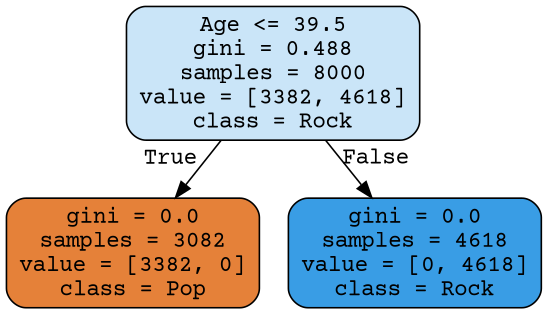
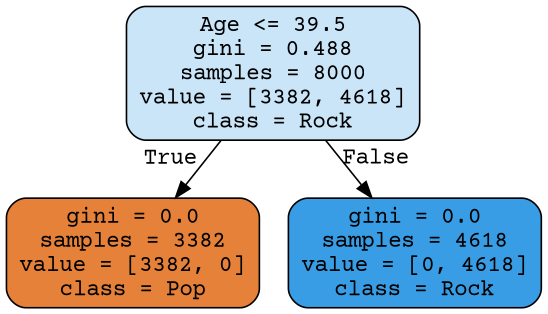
  digraph {
    fontname="Courier Prime"
    node [color=black fontname="Courier Prime" shape=box style="filled, rounded"]
    edge [fontname="Courier Prime" labeldistance=2.5]
    n1 [fillcolor="#cae5f8" label="Age <= 39.5\ngini = 0.488\nsamples = 8000\nvalue = [3382, 4618]\nclass = Rock"]
-   n2 [fillcolor="#e58139" label="gini = 0.0\nsamples = 3082\nvalue = [3382, 0]\nclass = Pop"]
+   n2 [fillcolor="#e58139" label="gini = 0.0\nsamples = 3382\nvalue = [3382, 0]\nclass = Pop"]
    n3 [fillcolor="#399de5" label="gini = 0.0\nsamples = 4618\nvalue = [0, 4618]\nclass = Rock"]
    n1 -> n2 [headlabel=True labelangle=45]
    n1 -> n3 [headlabel=False labelangle=-45]
  }
